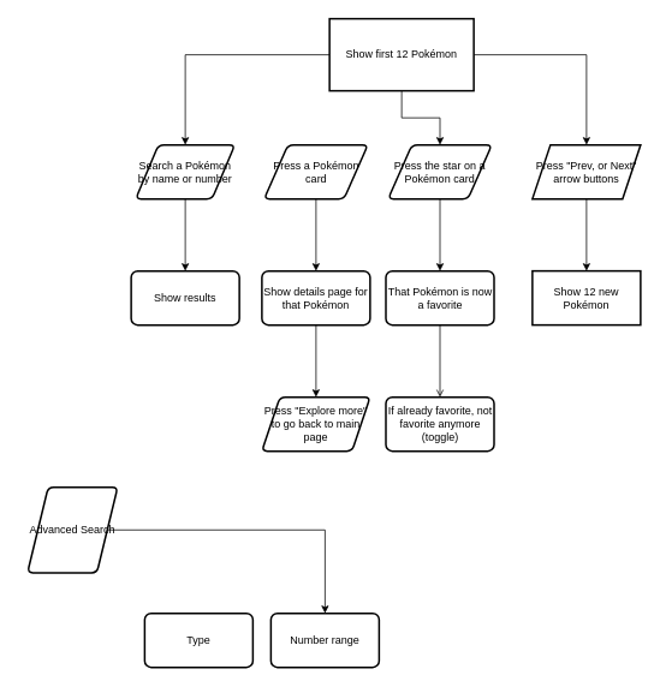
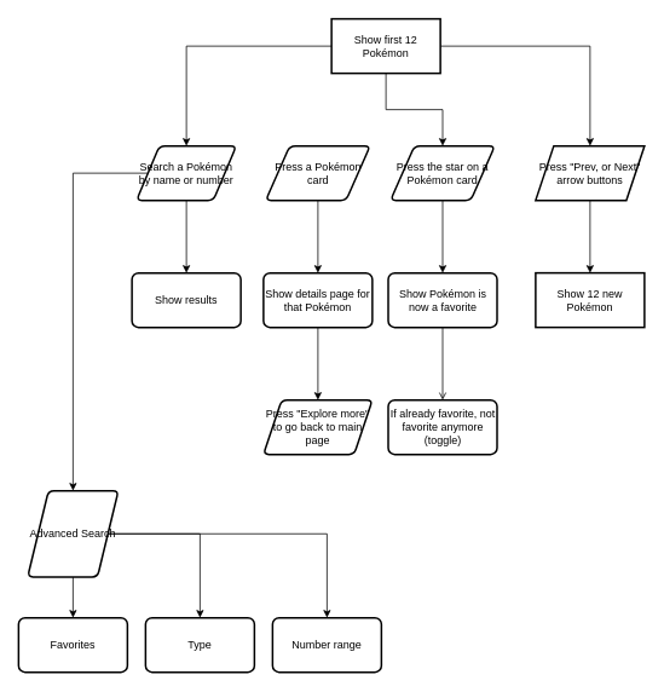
  <mxCell id="0" />
  <mxCell id="1" parent="0" />
  <mxCell id="2" style="edgeStyle=orthogonalEdgeStyle;rounded=0;orthogonalLoop=1;jettySize=auto;html=1;" edge="1" parent="1" source="5" target="8"><mxGeometry relative="1" as="geometry" /></mxCell>
  <mxCell id="3" value="" style="edgeStyle=orthogonalEdgeStyle;rounded=0;orthogonalLoop=1;jettySize=auto;html=1;" edge="1" parent="1" source="5" target="16"><mxGeometry relative="1" as="geometry" /></mxCell>
  <mxCell id="4" style="edgeStyle=orthogonalEdgeStyle;rounded=0;orthogonalLoop=1;jettySize=auto;html=1;" edge="1" parent="1" source="5" target="19"><mxGeometry relative="1" as="geometry" /></mxCell>
- <mxCell id="5" value="Show first 12 Pokémon" style="whiteSpace=wrap;html=1;strokeWidth=2;" vertex="1" parent="1"><mxGeometry x="365" y="20" width="160" height="80" as="geometry" /></mxCell>
+ <mxCell id="5" value="Show first 12 Pokémon" style="whiteSpace=wrap;html=1;strokeWidth=2;" vertex="1" parent="1"><mxGeometry x="365" y="20" width="120" height="60" as="geometry" /></mxCell>
  <mxCell id="6" value="" style="edgeStyle=orthogonalEdgeStyle;rounded=0;orthogonalLoop=1;jettySize=auto;html=1;" edge="1" parent="1" source="8" target="9"><mxGeometry relative="1" as="geometry" /></mxCell>
+ <mxCell id="7" style="edgeStyle=orthogonalEdgeStyle;rounded=0;orthogonalLoop=1;jettySize=auto;html=1;" edge="1" parent="1" source="8" target="25"><mxGeometry relative="1" as="geometry"><mxPoint x="80" y="480" as="targetPoint" /></mxGeometry></mxCell>
  <mxCell id="8" value="Search a Pokémon by name or number" style="shape=parallelogram;html=1;strokeWidth=2;perimeter=parallelogramPerimeter;whiteSpace=wrap;rounded=1;arcSize=12;size=0.23;" vertex="1" parent="1"><mxGeometry x="150" y="160" width="110" height="60" as="geometry" /></mxCell>
  <mxCell id="9" value="Show results" style="whiteSpace=wrap;html=1;rounded=1;strokeWidth=2;arcSize=12;" vertex="1" parent="1"><mxGeometry x="145" y="300" width="120" height="60" as="geometry" /></mxCell>
  <mxCell id="10" value="" style="edgeStyle=orthogonalEdgeStyle;rounded=0;orthogonalLoop=1;jettySize=auto;html=1;" edge="1" parent="1" source="11" target="13"><mxGeometry relative="1" as="geometry" /></mxCell>
  <mxCell id="11" value="Press a Pokémon card" style="shape=parallelogram;html=1;strokeWidth=2;perimeter=parallelogramPerimeter;whiteSpace=wrap;rounded=1;arcSize=12;size=0.23;" vertex="1" parent="1"><mxGeometry x="292.5" y="160" width="115" height="60" as="geometry" /></mxCell>
  <mxCell id="12" value="" style="edgeStyle=orthogonalEdgeStyle;rounded=0;orthogonalLoop=1;jettySize=auto;html=1;" edge="1" parent="1" source="13" target="14"><mxGeometry relative="1" as="geometry" /></mxCell>
  <mxCell id="13" value="Show details page for that Pokémon" style="whiteSpace=wrap;html=1;rounded=1;strokeWidth=2;arcSize=12;" vertex="1" parent="1"><mxGeometry x="290" y="300" width="120" height="60" as="geometry" /></mxCell>
  <mxCell id="14" value="Press &quot;Explore more&quot; to go back to main page" style="shape=parallelogram;perimeter=parallelogramPerimeter;whiteSpace=wrap;html=1;fixedSize=1;rounded=1;strokeWidth=2;arcSize=12;" vertex="1" parent="1"><mxGeometry x="290" y="440" width="120" height="60" as="geometry" /></mxCell>
  <mxCell id="15" value="" style="edgeStyle=orthogonalEdgeStyle;rounded=0;orthogonalLoop=1;jettySize=auto;html=1;" edge="1" parent="1" source="16" target="17"><mxGeometry relative="1" as="geometry" /></mxCell>
  <mxCell id="16" value="Press &quot;Prev, or Next&quot; arrow buttons" style="shape=parallelogram;perimeter=parallelogramPerimeter;whiteSpace=wrap;html=1;fixedSize=1;strokeWidth=2;" vertex="1" parent="1"><mxGeometry x="590" y="160" width="120" height="60" as="geometry" /></mxCell>
  <mxCell id="17" value="Show 12 new Pokémon" style="whiteSpace=wrap;html=1;strokeWidth=2;" vertex="1" parent="1"><mxGeometry x="590" y="300" width="120" height="60" as="geometry" /></mxCell>
  <mxCell id="18" value="" style="edgeStyle=orthogonalEdgeStyle;rounded=0;orthogonalLoop=1;jettySize=auto;html=1;" edge="1" parent="1" source="19" target="21"><mxGeometry relative="1" as="geometry" /></mxCell>
  <mxCell id="19" value="Press the star on a Pokémon card" style="shape=parallelogram;html=1;strokeWidth=2;perimeter=parallelogramPerimeter;whiteSpace=wrap;rounded=1;arcSize=12;size=0.23;" vertex="1" parent="1"><mxGeometry x="430" y="160" width="115" height="60" as="geometry" /></mxCell>
  <mxCell id="20" value="" style="edgeStyle=orthogonalEdgeStyle;rounded=0;orthogonalLoop=1;jettySize=auto;html=1;endArrow=open;" edge="1" parent="1" source="21" target="26"><mxGeometry relative="1" as="geometry" /></mxCell>
- <mxCell id="21" value="That Pokémon is now a favorite" style="whiteSpace=wrap;html=1;rounded=1;strokeWidth=2;arcSize=12;" vertex="1" parent="1"><mxGeometry x="427.5" y="300" width="120" height="60" as="geometry" /></mxCell>
+ <mxCell id="21" value="Show Pokémon is now a favorite" style="whiteSpace=wrap;html=1;rounded=1;strokeWidth=2;arcSize=12;" vertex="1" parent="1"><mxGeometry x="427.5" y="300" width="120" height="60" as="geometry" /></mxCell>
+ <mxCell id="22" value="" style="edgeStyle=orthogonalEdgeStyle;rounded=0;orthogonalLoop=1;jettySize=auto;html=1;" edge="1" parent="1" source="25" target="27"><mxGeometry relative="1" as="geometry" /></mxCell>
+ <mxCell id="23" value="" style="edgeStyle=orthogonalEdgeStyle;rounded=0;orthogonalLoop=1;jettySize=auto;html=1;" edge="1" parent="1" source="25" target="28"><mxGeometry relative="1" as="geometry" /></mxCell>
  <mxCell id="24" value="" style="edgeStyle=orthogonalEdgeStyle;rounded=0;orthogonalLoop=1;jettySize=auto;html=1;" edge="1" parent="1" source="25" target="29"><mxGeometry relative="1" as="geometry" /></mxCell>
  <mxCell id="25" value="Advanced Search" style="shape=parallelogram;html=1;strokeWidth=2;perimeter=parallelogramPerimeter;whiteSpace=wrap;rounded=1;arcSize=12;size=0.23;" vertex="1" parent="1"><mxGeometry x="30" y="540" width="100" height="95" as="geometry" /></mxCell>
  <mxCell id="26" value="If already favorite, not favorite anymore (toggle)" style="whiteSpace=wrap;html=1;rounded=1;strokeWidth=2;arcSize=12;" vertex="1" parent="1"><mxGeometry x="427.5" y="440" width="120" height="60" as="geometry" /></mxCell>
+ <mxCell id="27" value="Favorites" style="whiteSpace=wrap;html=1;rounded=1;strokeWidth=2;arcSize=12;" vertex="1" parent="1"><mxGeometry x="20" y="680" width="120" height="60" as="geometry" /></mxCell>
  <mxCell id="28" value="Type" style="whiteSpace=wrap;html=1;rounded=1;strokeWidth=2;arcSize=12;" vertex="1" parent="1"><mxGeometry x="160" y="680" width="120" height="60" as="geometry" /></mxCell>
  <mxCell id="29" value="Number range" style="whiteSpace=wrap;html=1;rounded=1;strokeWidth=2;arcSize=12;" vertex="1" parent="1"><mxGeometry x="300" y="680" width="120" height="60" as="geometry" /></mxCell>
